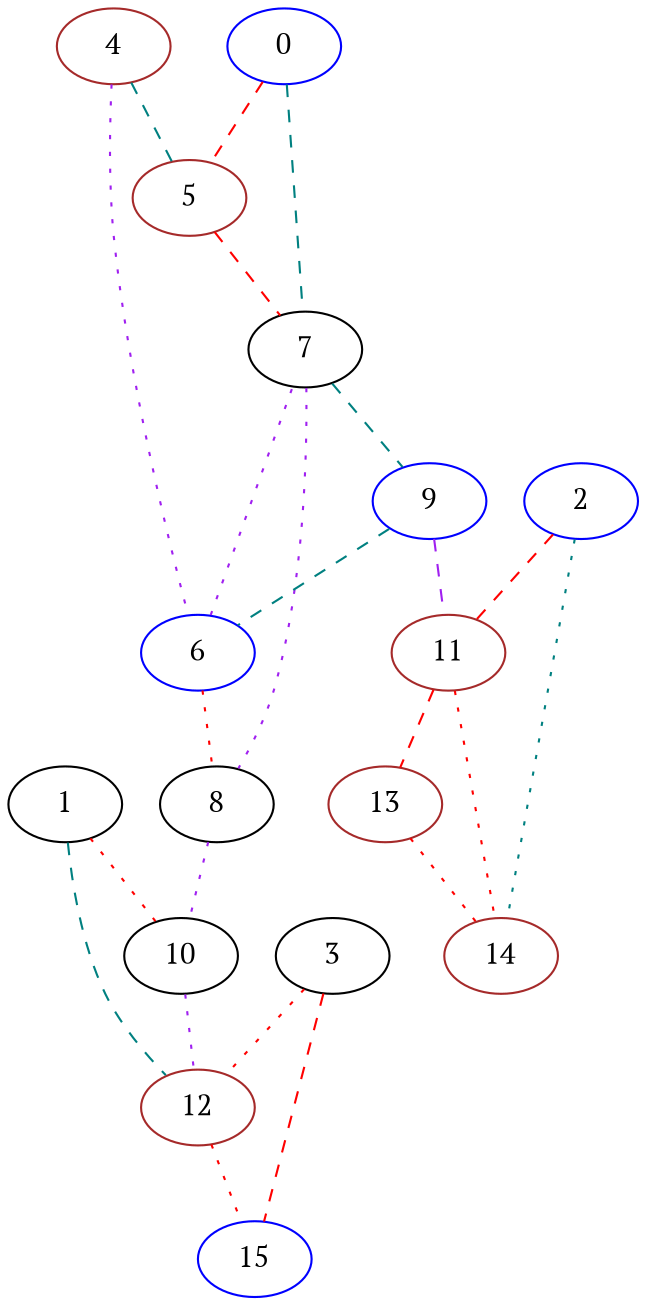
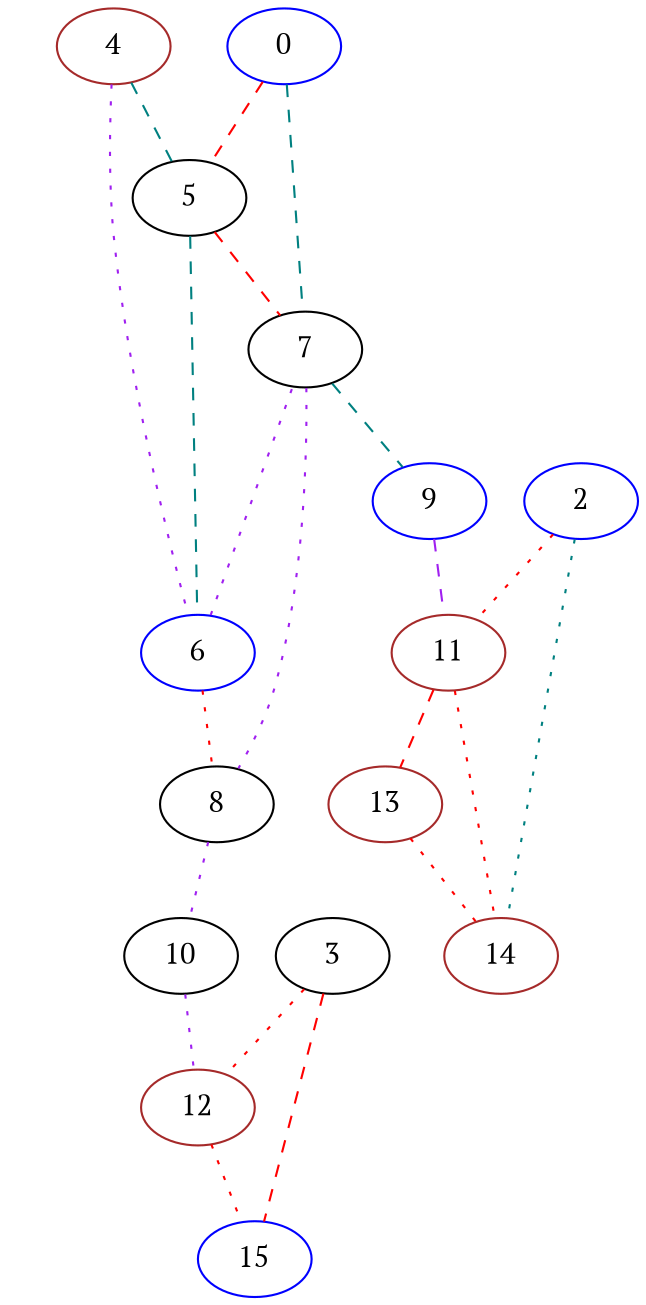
  digraph {
    fontname="PT Serif"
    node [color=black fontname="PT Serif" shape=ellipse]
    edge [color=red dir=none fontname="PT Serif" style=dotted]
    0 [color=blue]
-   5 [color=brown]
+   5
    7
    6 [color=blue]
    8
    9 [color=blue]
-   1
    10
    12 [color=brown]
    15 [color=blue]
    2 [color=blue]
    11 [color=brown]
    14 [color=brown]
    13 [color=brown]
    3
    4 [color=brown]
    0 -> 5 [style=dashed]
    0 -> 7 [color=teal style=dashed]
    5 -> 7 [style=dashed]
-   9 -> 6 [color=teal style=dashed]
+   5 -> 6 [color=teal style=dashed]
    7 -> 8 [color=purple]
    7 -> 9 [color=teal style=dashed]
    6 -> 7 [color=purple]
    6 -> 8
    8 -> 10 [color=purple]
    9 -> 11 [color=purple style=dashed]
-   1 -> 10
-   1 -> 12 [color=teal style=dashed]
    10 -> 12 [color=purple]
    12 -> 15
-   2 -> 11 [style=dashed]
+   2 -> 11
    2 -> 14 [color=teal]
    11 -> 14
    11 -> 13 [style=dashed]
    13 -> 14
    3 -> 12
    3 -> 15 [style=dashed]
    4 -> 5 [color=teal style=dashed]
    4 -> 6 [color=purple]
  }
